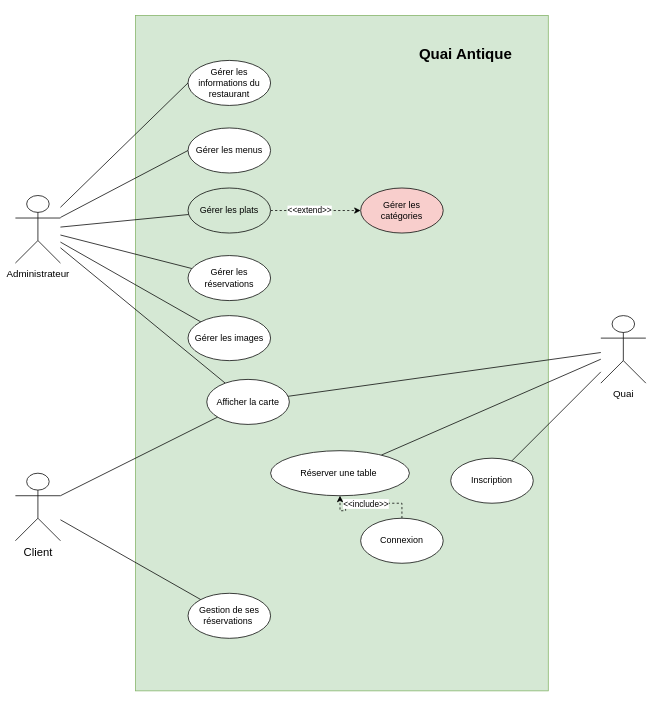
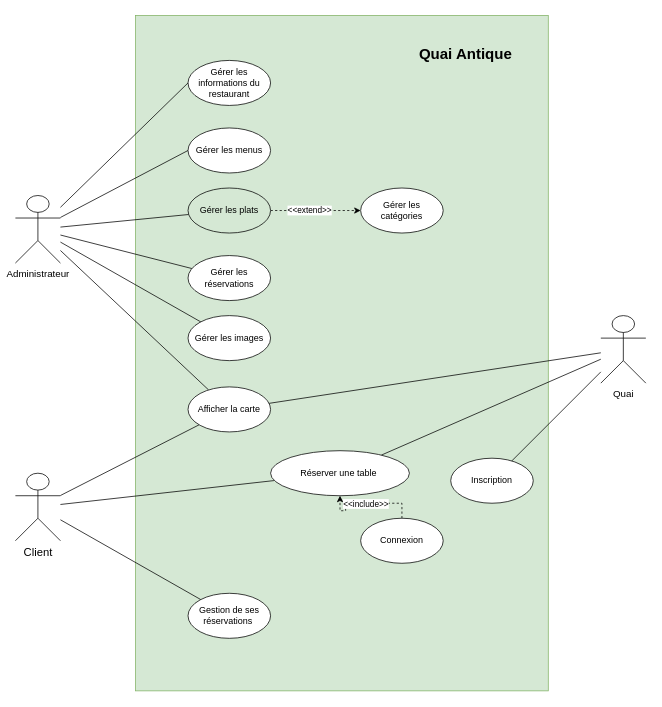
  <mxCell id="0" />
  <mxCell id="1" parent="0" />
  <mxCell id="2" value="" style="rounded=0;whiteSpace=wrap;html=1;fillColor=#d5e8d4;strokeColor=#82b366;" vertex="1" parent="1"><mxGeometry x="180" y="20" width="550" height="900" as="geometry" /></mxCell>
  <mxCell id="3" value="&lt;font style=&quot;font-size: 20px;&quot;&gt;Quai Antique&lt;/font&gt;" style="text;html=1;align=center;verticalAlign=middle;whiteSpace=wrap;rounded=0;fontStyle=1;fontSize=15;" vertex="1" parent="1"><mxGeometry x="540" y="55" width="160" height="30" as="geometry" /></mxCell>
  <mxCell id="4" style="rounded=0;orthogonalLoop=1;jettySize=auto;html=1;entryX=0;entryY=0.5;entryDx=0;entryDy=0;endArrow=none;startFill=0;" edge="1" parent="1" source="9" target="18"><mxGeometry relative="1" as="geometry" /></mxCell>
  <mxCell id="5" style="rounded=0;orthogonalLoop=1;jettySize=auto;html=1;entryX=0;entryY=0.5;entryDx=0;entryDy=0;endArrow=none;startFill=0;" edge="1" parent="1" source="9" target="19"><mxGeometry relative="1" as="geometry" /></mxCell>
  <mxCell id="6" style="rounded=0;orthogonalLoop=1;jettySize=auto;html=1;endArrow=none;startFill=0;" edge="1" parent="1" source="9" target="22"><mxGeometry relative="1" as="geometry" /></mxCell>
  <mxCell id="7" style="rounded=0;orthogonalLoop=1;jettySize=auto;html=1;endArrow=none;startFill=0;" edge="1" parent="1" source="9" target="23"><mxGeometry relative="1" as="geometry" /></mxCell>
  <mxCell id="8" style="rounded=0;orthogonalLoop=1;jettySize=auto;html=1;endArrow=none;startFill=0;" edge="1" parent="1" source="9" target="25"><mxGeometry relative="1" as="geometry" /></mxCell>
  <mxCell id="9" value="Administrateur" style="shape=umlActor;verticalLabelPosition=bottom;verticalAlign=top;html=1;outlineConnect=0;fontSize=13;" vertex="1" parent="1"><mxGeometry x="20" y="260" width="60" height="90" as="geometry" /></mxCell>
  <mxCell id="10" style="rounded=0;orthogonalLoop=1;jettySize=auto;html=1;endArrow=none;startFill=0;" edge="1" parent="1" source="13" target="25"><mxGeometry relative="1" as="geometry" /></mxCell>
  <mxCell id="11" style="rounded=0;orthogonalLoop=1;jettySize=auto;html=1;endArrow=none;startFill=0;" edge="1" parent="1" source="13" target="26"><mxGeometry relative="1" as="geometry" /></mxCell>
+ <mxCell id="12" style="rounded=0;orthogonalLoop=1;jettySize=auto;html=1;endArrow=none;startFill=0;" edge="1" parent="1" source="13" target="27"><mxGeometry relative="1" as="geometry" /></mxCell>
  <mxCell id="13" value="&lt;font style=&quot;font-size: 15px;&quot;&gt;Client&lt;/font&gt;" style="shape=umlActor;verticalLabelPosition=bottom;verticalAlign=top;html=1;outlineConnect=0;fontSize=13;" vertex="1" parent="1"><mxGeometry x="20" y="630" width="60" height="90" as="geometry" /></mxCell>
  <mxCell id="14" style="rounded=0;orthogonalLoop=1;jettySize=auto;html=1;endArrow=none;startFill=0;" edge="1" parent="1" source="17" target="31"><mxGeometry relative="1" as="geometry" /></mxCell>
  <mxCell id="15" style="rounded=0;orthogonalLoop=1;jettySize=auto;html=1;endArrow=none;startFill=0;" edge="1" parent="1" source="17" target="25"><mxGeometry relative="1" as="geometry" /></mxCell>
  <mxCell id="16" style="rounded=0;orthogonalLoop=1;jettySize=auto;html=1;endArrow=none;startFill=0;" edge="1" parent="1" source="17" target="27"><mxGeometry relative="1" as="geometry" /></mxCell>
  <mxCell id="17" value="Quai" style="shape=umlActor;verticalLabelPosition=bottom;verticalAlign=top;html=1;outlineConnect=0;fontSize=13;" vertex="1" parent="1"><mxGeometry x="800" y="420" width="60" height="90" as="geometry" /></mxCell>
  <mxCell id="18" value="Gérer les informations du restaurant" style="ellipse;whiteSpace=wrap;html=1;" vertex="1" parent="1"><mxGeometry x="250" y="80" width="110" height="60" as="geometry" /></mxCell>
  <mxCell id="19" value="Gérer les menus" style="ellipse;whiteSpace=wrap;html=1;" vertex="1" parent="1"><mxGeometry x="250" y="170" width="110" height="60" as="geometry" /></mxCell>
  <mxCell id="20" style="edgeStyle=orthogonalEdgeStyle;rounded=0;orthogonalLoop=1;jettySize=auto;html=1;dashed=1;" edge="1" parent="1" source="22" target="32"><mxGeometry relative="1" as="geometry" /></mxCell>
  <mxCell id="21" value="&amp;lt;&amp;lt;extend&amp;gt;&amp;gt;" style="edgeLabel;html=1;align=center;verticalAlign=middle;resizable=0;points=[];" vertex="1" connectable="0" parent="20"><mxGeometry x="-0.142" y="1" relative="1" as="geometry"><mxPoint as="offset" /></mxGeometry></mxCell>
  <mxCell id="22" value="Gérer les plats" style="ellipse;whiteSpace=wrap;html=1;fillColor=#d5e8d4;" vertex="1" parent="1"><mxGeometry x="250" y="250" width="110" height="60" as="geometry" /></mxCell>
  <mxCell id="23" value="Gérer les ré&lt;span style=&quot;color: rgba(0, 0, 0, 0); font-family: monospace; font-size: 0px; text-align: start; text-wrap-mode: nowrap;&quot;&gt;%3CmxGraphModel%3E%3Croot%3E%3CmxCell%20id%3D%220%22%2F%3E%3CmxCell%20id%3D%221%22%20parent%3D%220%22%2F%3E%3CmxCell%20id%3D%222%22%20value%3D%22G%C3%A9rer%20les%20plats%22%20style%3D%22ellipse%3BwhiteSpace%3Dwrap%3Bhtml%3D1%3B%22%20vertex%3D%221%22%20parent%3D%221%22%3E%3CmxGeometry%20x%3D%22330%22%20y%3D%22270%22%20width%3D%22110%22%20height%3D%2260%22%20as%3D%22geometry%22%2F%3E%3C%2FmxCell%3E%3C%2Froot%3E%3C%2FmxGraphModel%3E&lt;/span&gt;servations" style="ellipse;whiteSpace=wrap;html=1;" vertex="1" parent="1"><mxGeometry x="250" y="340" width="110" height="60" as="geometry" /></mxCell>
  <mxCell id="24" value="Gérer les images" style="ellipse;whiteSpace=wrap;html=1;" vertex="1" parent="1"><mxGeometry x="250" y="420" width="110" height="60" as="geometry" /></mxCell>
- <mxCell id="25" value="Afficher la carte" style="ellipse;whiteSpace=wrap;html=1;" vertex="1" parent="1"><mxGeometry x="275" y="505" width="110" height="60" as="geometry" /></mxCell>
+ <mxCell id="25" value="Afficher la carte" style="ellipse;whiteSpace=wrap;html=1;" vertex="1" parent="1"><mxGeometry x="250" y="515" width="110" height="60" as="geometry" /></mxCell>
  <mxCell id="26" value="Gestion de ses réservations&amp;nbsp;" style="ellipse;whiteSpace=wrap;html=1;" vertex="1" parent="1"><mxGeometry x="250" y="790" width="110" height="60" as="geometry" /></mxCell>
  <mxCell id="27" value="Réserver une table&amp;nbsp;" style="ellipse;whiteSpace=wrap;html=1;" vertex="1" parent="1"><mxGeometry x="360" y="600" width="185" height="60" as="geometry" /></mxCell>
  <mxCell id="28" style="edgeStyle=orthogonalEdgeStyle;rounded=0;orthogonalLoop=1;jettySize=auto;html=1;dashed=1;" edge="1" parent="1" source="30" target="27"><mxGeometry relative="1" as="geometry" /></mxCell>
  <mxCell id="29" value="&amp;lt;&amp;lt;include&amp;gt;&amp;gt;" style="edgeLabel;html=1;align=center;verticalAlign=middle;resizable=0;points=[];" vertex="1" connectable="0" parent="28"><mxGeometry x="0.046" relative="1" as="geometry"><mxPoint as="offset" /></mxGeometry></mxCell>
  <mxCell id="30" value="Connexion" style="ellipse;whiteSpace=wrap;html=1;" vertex="1" parent="1"><mxGeometry x="480" y="690" width="110" height="60" as="geometry" /></mxCell>
  <mxCell id="31" value="Inscription" style="ellipse;whiteSpace=wrap;html=1;" vertex="1" parent="1"><mxGeometry x="600" y="610" width="110" height="60" as="geometry" /></mxCell>
- <mxCell id="32" value="Gérer les catégories" style="ellipse;whiteSpace=wrap;html=1;fillColor=#f8cecc;" vertex="1" parent="1"><mxGeometry x="480" y="250" width="110" height="60" as="geometry" /></mxCell>
+ <mxCell id="32" value="Gérer les catégories" style="ellipse;whiteSpace=wrap;html=1;" vertex="1" parent="1"><mxGeometry x="480" y="250" width="110" height="60" as="geometry" /></mxCell>
  <mxCell id="33" style="rounded=0;orthogonalLoop=1;jettySize=auto;html=1;endArrow=none;startFill=0;" edge="1" parent="1" source="9" target="24"><mxGeometry relative="1" as="geometry"><mxPoint x="140" y="320" as="sourcePoint" /><mxPoint x="315" y="364" as="targetPoint" /></mxGeometry></mxCell>
